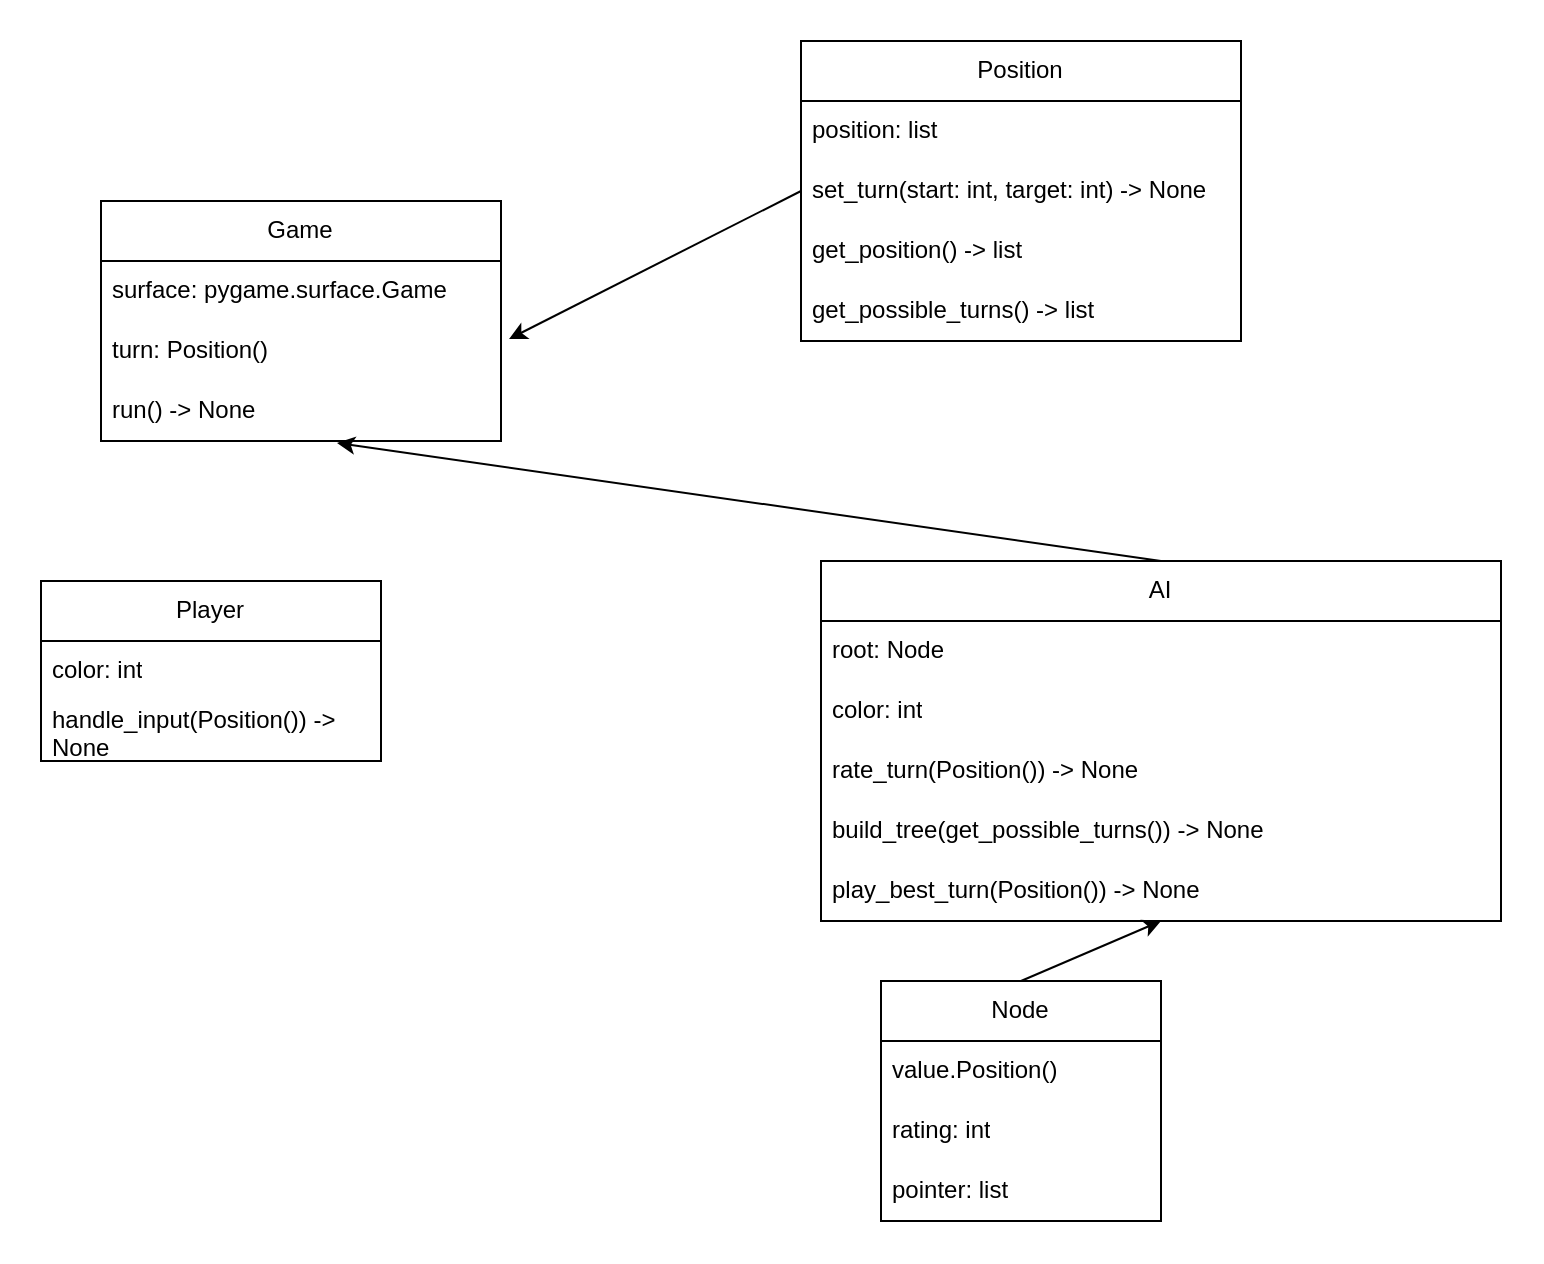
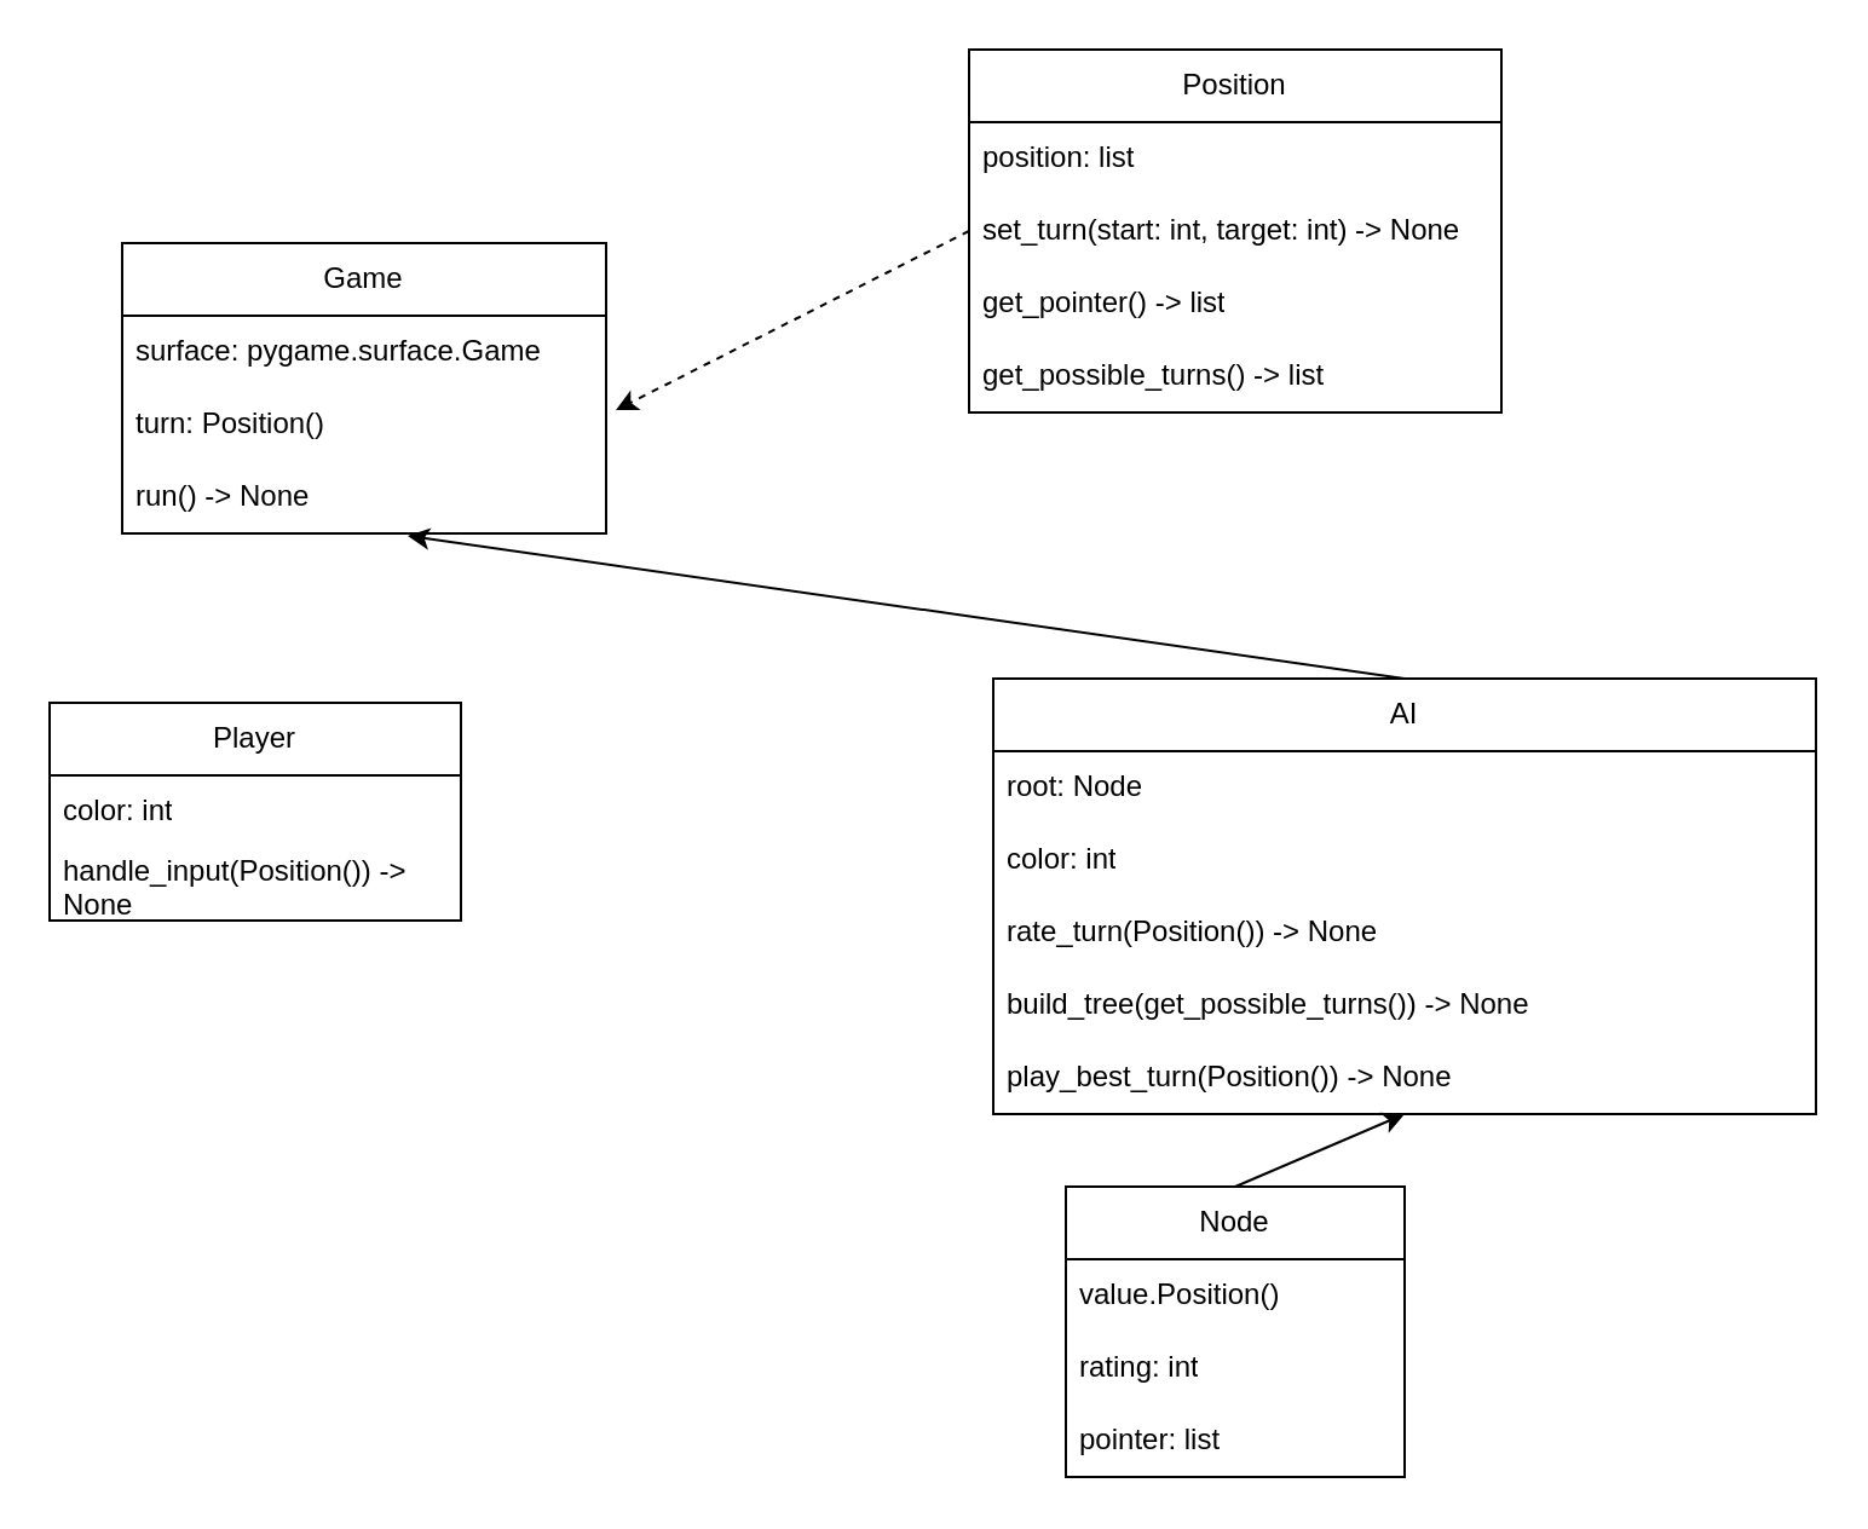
  <mxCell id="0" />
  <mxCell id="1" parent="0" />
  <mxCell id="2" value="Game" style="swimlane;fontStyle=0;childLayout=stackLayout;horizontal=1;startSize=30;horizontalStack=0;resizeParent=1;resizeParentMax=0;resizeLast=0;collapsible=1;marginBottom=0;whiteSpace=wrap;html=1;" parent="1" vertex="1"><mxGeometry x="50" y="100" width="200" height="120" as="geometry" /></mxCell>
  <mxCell id="3" value="surface: pygame.surface.Game" style="text;strokeColor=none;fillColor=none;align=left;verticalAlign=middle;spacingLeft=4;spacingRight=4;overflow=hidden;points=[[0,0.5],[1,0.5]];portConstraint=eastwest;rotatable=0;whiteSpace=wrap;html=1;" parent="2" vertex="1"><mxGeometry y="30" width="200" height="30" as="geometry" /></mxCell>
  <mxCell id="4" value="turn: Position()" style="text;strokeColor=none;fillColor=none;align=left;verticalAlign=middle;spacingLeft=4;spacingRight=4;overflow=hidden;points=[[0,0.5],[1,0.5]];portConstraint=eastwest;rotatable=0;whiteSpace=wrap;html=1;" parent="2" vertex="1"><mxGeometry y="60" width="200" height="30" as="geometry" /></mxCell>
  <mxCell id="5" value="run() -&amp;gt; None" style="text;strokeColor=none;fillColor=none;align=left;verticalAlign=middle;spacingLeft=4;spacingRight=4;overflow=hidden;points=[[0,0.5],[1,0.5]];portConstraint=eastwest;rotatable=0;whiteSpace=wrap;html=1;" parent="2" vertex="1"><mxGeometry y="90" width="200" height="30" as="geometry" /></mxCell>
  <mxCell id="6" value="Player" style="swimlane;fontStyle=0;childLayout=stackLayout;horizontal=1;startSize=30;horizontalStack=0;resizeParent=1;resizeParentMax=0;resizeLast=0;collapsible=1;marginBottom=0;whiteSpace=wrap;html=1;" parent="1" vertex="1"><mxGeometry x="20" y="290" width="170" height="90" as="geometry" /></mxCell>
  <mxCell id="7" value="color: int" style="text;strokeColor=none;fillColor=none;align=left;verticalAlign=middle;spacingLeft=4;spacingRight=4;overflow=hidden;points=[[0,0.5],[1,0.5]];portConstraint=eastwest;rotatable=0;whiteSpace=wrap;html=1;" parent="6" vertex="1"><mxGeometry y="30" width="170" height="30" as="geometry" /></mxCell>
  <mxCell id="8" value="handle_input(Position()) -&amp;gt; None" style="text;strokeColor=none;fillColor=none;align=left;verticalAlign=middle;spacingLeft=4;spacingRight=4;overflow=hidden;points=[[0,0.5],[1,0.5]];portConstraint=eastwest;rotatable=0;whiteSpace=wrap;html=1;" vertex="1" parent="6"><mxGeometry y="60" width="170" height="30" as="geometry" /></mxCell>
  <mxCell id="9" value="Position" style="swimlane;fontStyle=0;childLayout=stackLayout;horizontal=1;startSize=30;horizontalStack=0;resizeParent=1;resizeParentMax=0;resizeLast=0;collapsible=1;marginBottom=0;whiteSpace=wrap;html=1;" parent="1" vertex="1"><mxGeometry x="400" y="20" width="220" height="150" as="geometry" /></mxCell>
  <mxCell id="10" value="position: list" style="text;strokeColor=none;fillColor=none;align=left;verticalAlign=middle;spacingLeft=4;spacingRight=4;overflow=hidden;points=[[0,0.5],[1,0.5]];portConstraint=eastwest;rotatable=0;whiteSpace=wrap;html=1;" parent="9" vertex="1"><mxGeometry y="30" width="220" height="30" as="geometry" /></mxCell>
  <mxCell id="11" value="set_turn(start: int, target: int) -&amp;gt; None" style="text;strokeColor=none;fillColor=none;align=left;verticalAlign=middle;spacingLeft=4;spacingRight=4;overflow=hidden;points=[[0,0.5],[1,0.5]];portConstraint=eastwest;rotatable=0;whiteSpace=wrap;html=1;" parent="9" vertex="1"><mxGeometry y="60" width="220" height="30" as="geometry" /></mxCell>
- <mxCell id="12" value="get_position() -&amp;gt; list" style="text;strokeColor=none;fillColor=none;align=left;verticalAlign=middle;spacingLeft=4;spacingRight=4;overflow=hidden;points=[[0,0.5],[1,0.5]];portConstraint=eastwest;rotatable=0;whiteSpace=wrap;html=1;" parent="9" vertex="1"><mxGeometry y="90" width="220" height="30" as="geometry" /></mxCell>
+ <mxCell id="12" value="get_pointer() -&amp;gt; list" style="text;strokeColor=none;fillColor=none;align=left;verticalAlign=middle;spacingLeft=4;spacingRight=4;overflow=hidden;points=[[0,0.5],[1,0.5]];portConstraint=eastwest;rotatable=0;whiteSpace=wrap;html=1;" parent="9" vertex="1"><mxGeometry y="90" width="220" height="30" as="geometry" /></mxCell>
  <mxCell id="13" value="get_possible_turns() -&amp;gt; list" style="text;strokeColor=none;fillColor=none;align=left;verticalAlign=middle;spacingLeft=4;spacingRight=4;overflow=hidden;points=[[0,0.5],[1,0.5]];portConstraint=eastwest;rotatable=0;whiteSpace=wrap;html=1;" vertex="1" parent="9"><mxGeometry y="120" width="220" height="30" as="geometry" /></mxCell>
  <mxCell id="14" value="AI" style="swimlane;fontStyle=0;childLayout=stackLayout;horizontal=1;startSize=30;horizontalStack=0;resizeParent=1;resizeParentMax=0;resizeLast=0;collapsible=1;marginBottom=0;whiteSpace=wrap;html=1;" parent="1" vertex="1"><mxGeometry x="410" y="280" width="340" height="180" as="geometry" /></mxCell>
  <mxCell id="15" value="root: Node" style="text;strokeColor=none;fillColor=none;align=left;verticalAlign=middle;spacingLeft=4;spacingRight=4;overflow=hidden;points=[[0,0.5],[1,0.5]];portConstraint=eastwest;rotatable=0;whiteSpace=wrap;html=1;" parent="14" vertex="1"><mxGeometry y="30" width="340" height="30" as="geometry" /></mxCell>
  <mxCell id="16" value="color: int" style="text;strokeColor=none;fillColor=none;align=left;verticalAlign=middle;spacingLeft=4;spacingRight=4;overflow=hidden;points=[[0,0.5],[1,0.5]];portConstraint=eastwest;rotatable=0;whiteSpace=wrap;html=1;" vertex="1" parent="14"><mxGeometry y="60" width="340" height="30" as="geometry" /></mxCell>
  <mxCell id="17" value="&lt;div&gt;rate_turn(Position()) -&amp;gt; None&lt;/div&gt;" style="text;strokeColor=none;fillColor=none;align=left;verticalAlign=middle;spacingLeft=4;spacingRight=4;overflow=hidden;points=[[0,0.5],[1,0.5]];portConstraint=eastwest;rotatable=0;whiteSpace=wrap;html=1;" vertex="1" parent="14"><mxGeometry y="90" width="340" height="30" as="geometry" /></mxCell>
  <mxCell id="18" value="&lt;div&gt;build_tree(get_possible_turns()) -&amp;gt; None&lt;br&gt;&lt;/div&gt;" style="text;strokeColor=none;fillColor=none;align=left;verticalAlign=middle;spacingLeft=4;spacingRight=4;overflow=hidden;points=[[0,0.5],[1,0.5]];portConstraint=eastwest;rotatable=0;whiteSpace=wrap;html=1;" vertex="1" parent="14"><mxGeometry y="120" width="340" height="30" as="geometry" /></mxCell>
  <mxCell id="19" value="play_best_turn(Position()) -&amp;gt; None" style="text;strokeColor=none;fillColor=none;align=left;verticalAlign=middle;spacingLeft=4;spacingRight=4;overflow=hidden;points=[[0,0.5],[1,0.5]];portConstraint=eastwest;rotatable=0;whiteSpace=wrap;html=1;" vertex="1" parent="14"><mxGeometry y="150" width="340" height="30" as="geometry" /></mxCell>
  <mxCell id="20" value="Node" style="swimlane;fontStyle=0;childLayout=stackLayout;horizontal=1;startSize=30;horizontalStack=0;resizeParent=1;resizeParentMax=0;resizeLast=0;collapsible=1;marginBottom=0;whiteSpace=wrap;html=1;" parent="1" vertex="1"><mxGeometry x="440" y="490" width="140" height="120" as="geometry" /></mxCell>
  <mxCell id="21" value="value.Position()" style="text;strokeColor=none;fillColor=none;align=left;verticalAlign=middle;spacingLeft=4;spacingRight=4;overflow=hidden;points=[[0,0.5],[1,0.5]];portConstraint=eastwest;rotatable=0;whiteSpace=wrap;html=1;" parent="20" vertex="1"><mxGeometry y="30" width="140" height="30" as="geometry" /></mxCell>
  <mxCell id="22" value="rating: int" style="text;strokeColor=none;fillColor=none;align=left;verticalAlign=middle;spacingLeft=4;spacingRight=4;overflow=hidden;points=[[0,0.5],[1,0.5]];portConstraint=eastwest;rotatable=0;whiteSpace=wrap;html=1;" parent="20" vertex="1"><mxGeometry y="60" width="140" height="30" as="geometry" /></mxCell>
  <mxCell id="23" value="pointer: list" style="text;strokeColor=none;fillColor=none;align=left;verticalAlign=middle;spacingLeft=4;spacingRight=4;overflow=hidden;points=[[0,0.5],[1,0.5]];portConstraint=eastwest;rotatable=0;whiteSpace=wrap;html=1;" parent="20" vertex="1"><mxGeometry y="90" width="140" height="30" as="geometry" /></mxCell>
  <mxCell id="24" value="" style="endArrow=classic;html=1;rounded=0;exitX=0.5;exitY=0;exitDx=0;exitDy=0;entryX=0.5;entryY=1;entryDx=0;entryDy=0;" parent="1" source="20" target="14" edge="1"><mxGeometry width="50" height="50" relative="1" as="geometry"><mxPoint x="320" y="370" as="sourcePoint" /><mxPoint x="440" y="420" as="targetPoint" /></mxGeometry></mxCell>
  <mxCell id="25" value="" style="endArrow=classic;html=1;rounded=0;exitX=0.5;exitY=0;exitDx=0;exitDy=0;entryX=0.59;entryY=1.033;entryDx=0;entryDy=0;entryPerimeter=0;" edge="1" parent="1" source="14" target="5"><mxGeometry width="50" height="50" relative="1" as="geometry"><mxPoint x="135" y="330" as="sourcePoint" /><mxPoint x="153" y="232" as="targetPoint" /></mxGeometry></mxCell>
- <mxCell id="26" value="" style="endArrow=classic;html=1;rounded=0;exitX=0;exitY=0.5;exitDx=0;exitDy=0;entryX=1.02;entryY=0.3;entryDx=0;entryDy=0;entryPerimeter=0;" edge="1" parent="1" source="11" target="4"><mxGeometry width="50" height="50" relative="1" as="geometry"><mxPoint x="340" y="260" as="sourcePoint" /><mxPoint x="390" y="210" as="targetPoint" /></mxGeometry></mxCell>
+ <mxCell id="26" value="" style="endArrow=classic;html=1;rounded=0;exitX=0;exitY=0.5;exitDx=0;exitDy=0;entryX=1.02;entryY=0.3;entryDx=0;entryDy=0;entryPerimeter=0;dashed=1;" edge="1" parent="1" source="11" target="4"><mxGeometry width="50" height="50" relative="1" as="geometry"><mxPoint x="340" y="260" as="sourcePoint" /><mxPoint x="390" y="210" as="targetPoint" /></mxGeometry></mxCell>
